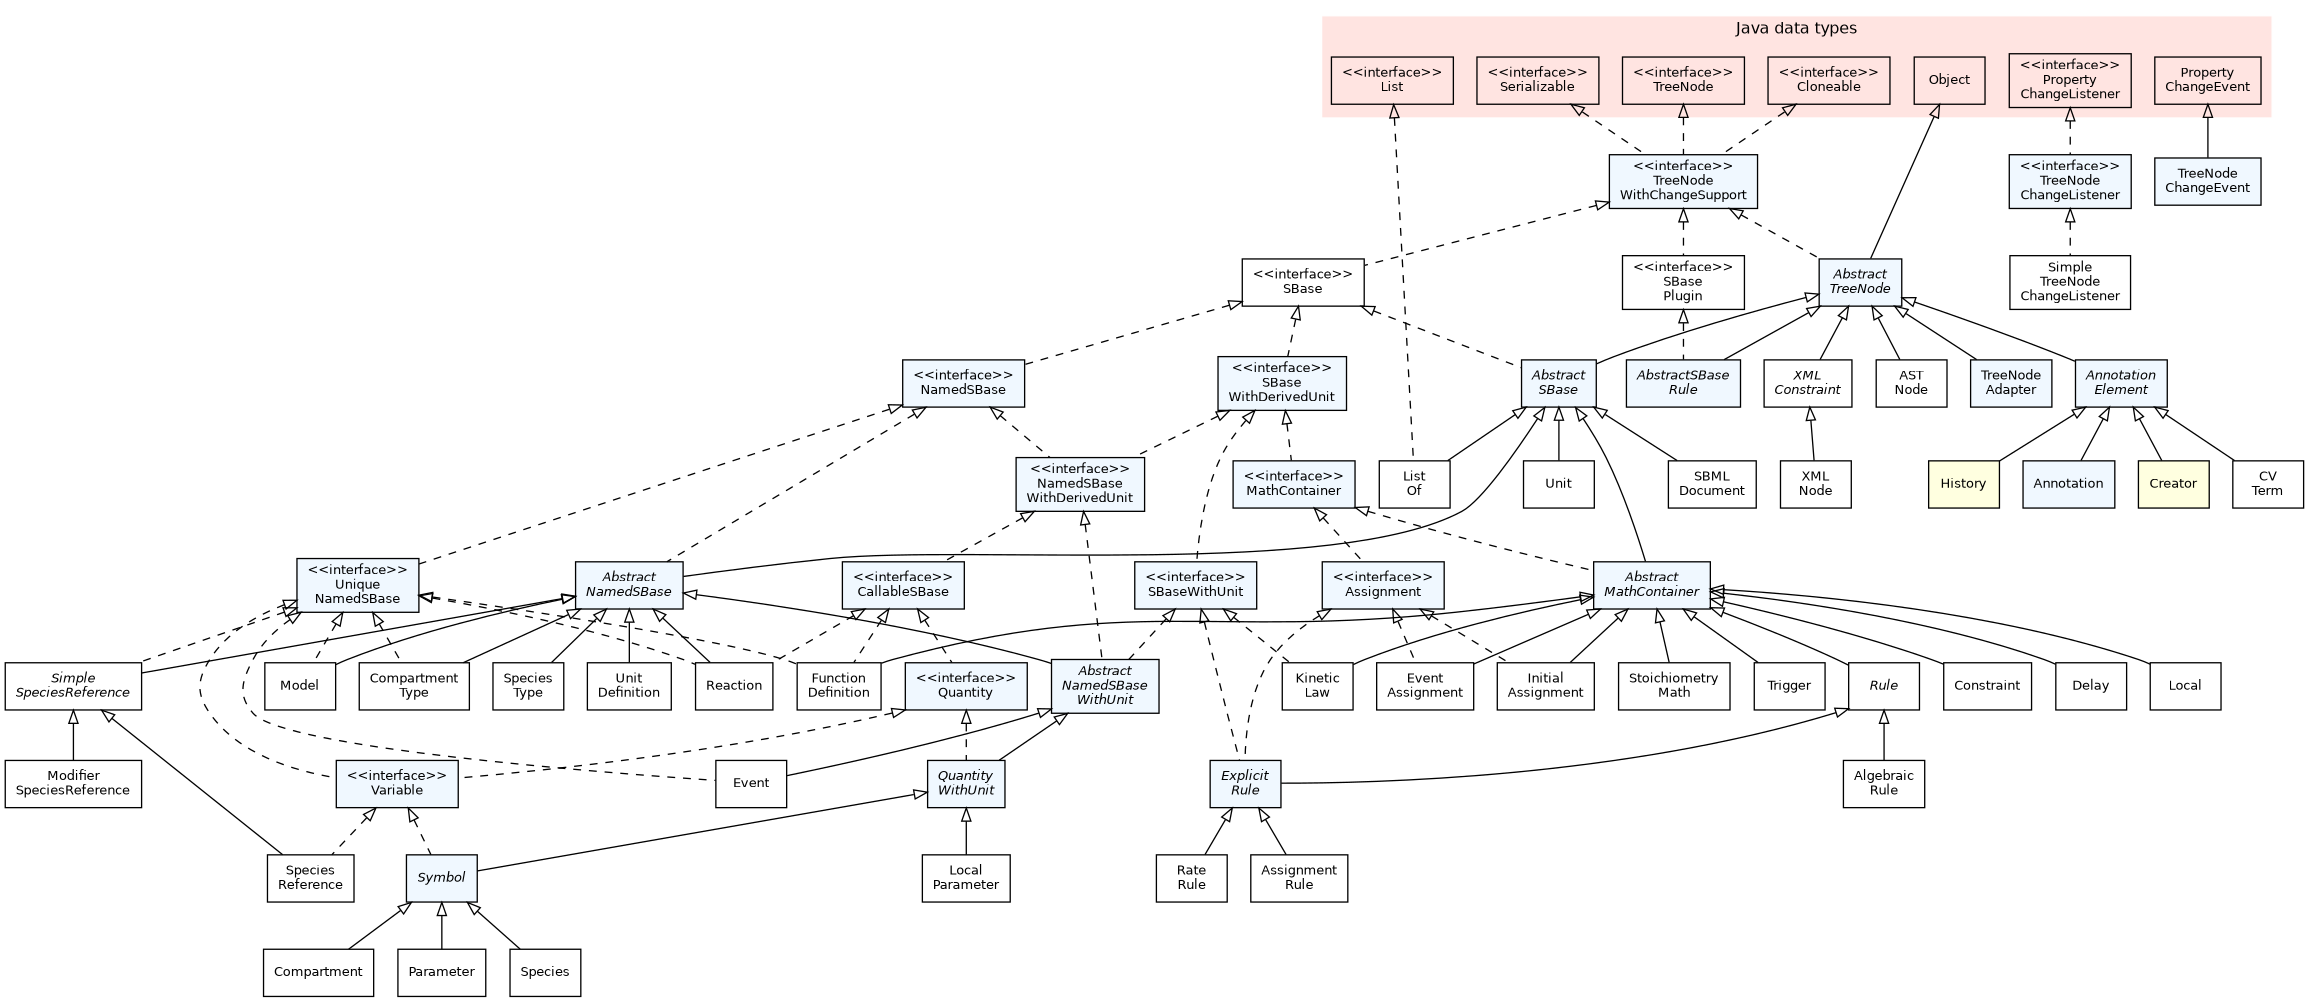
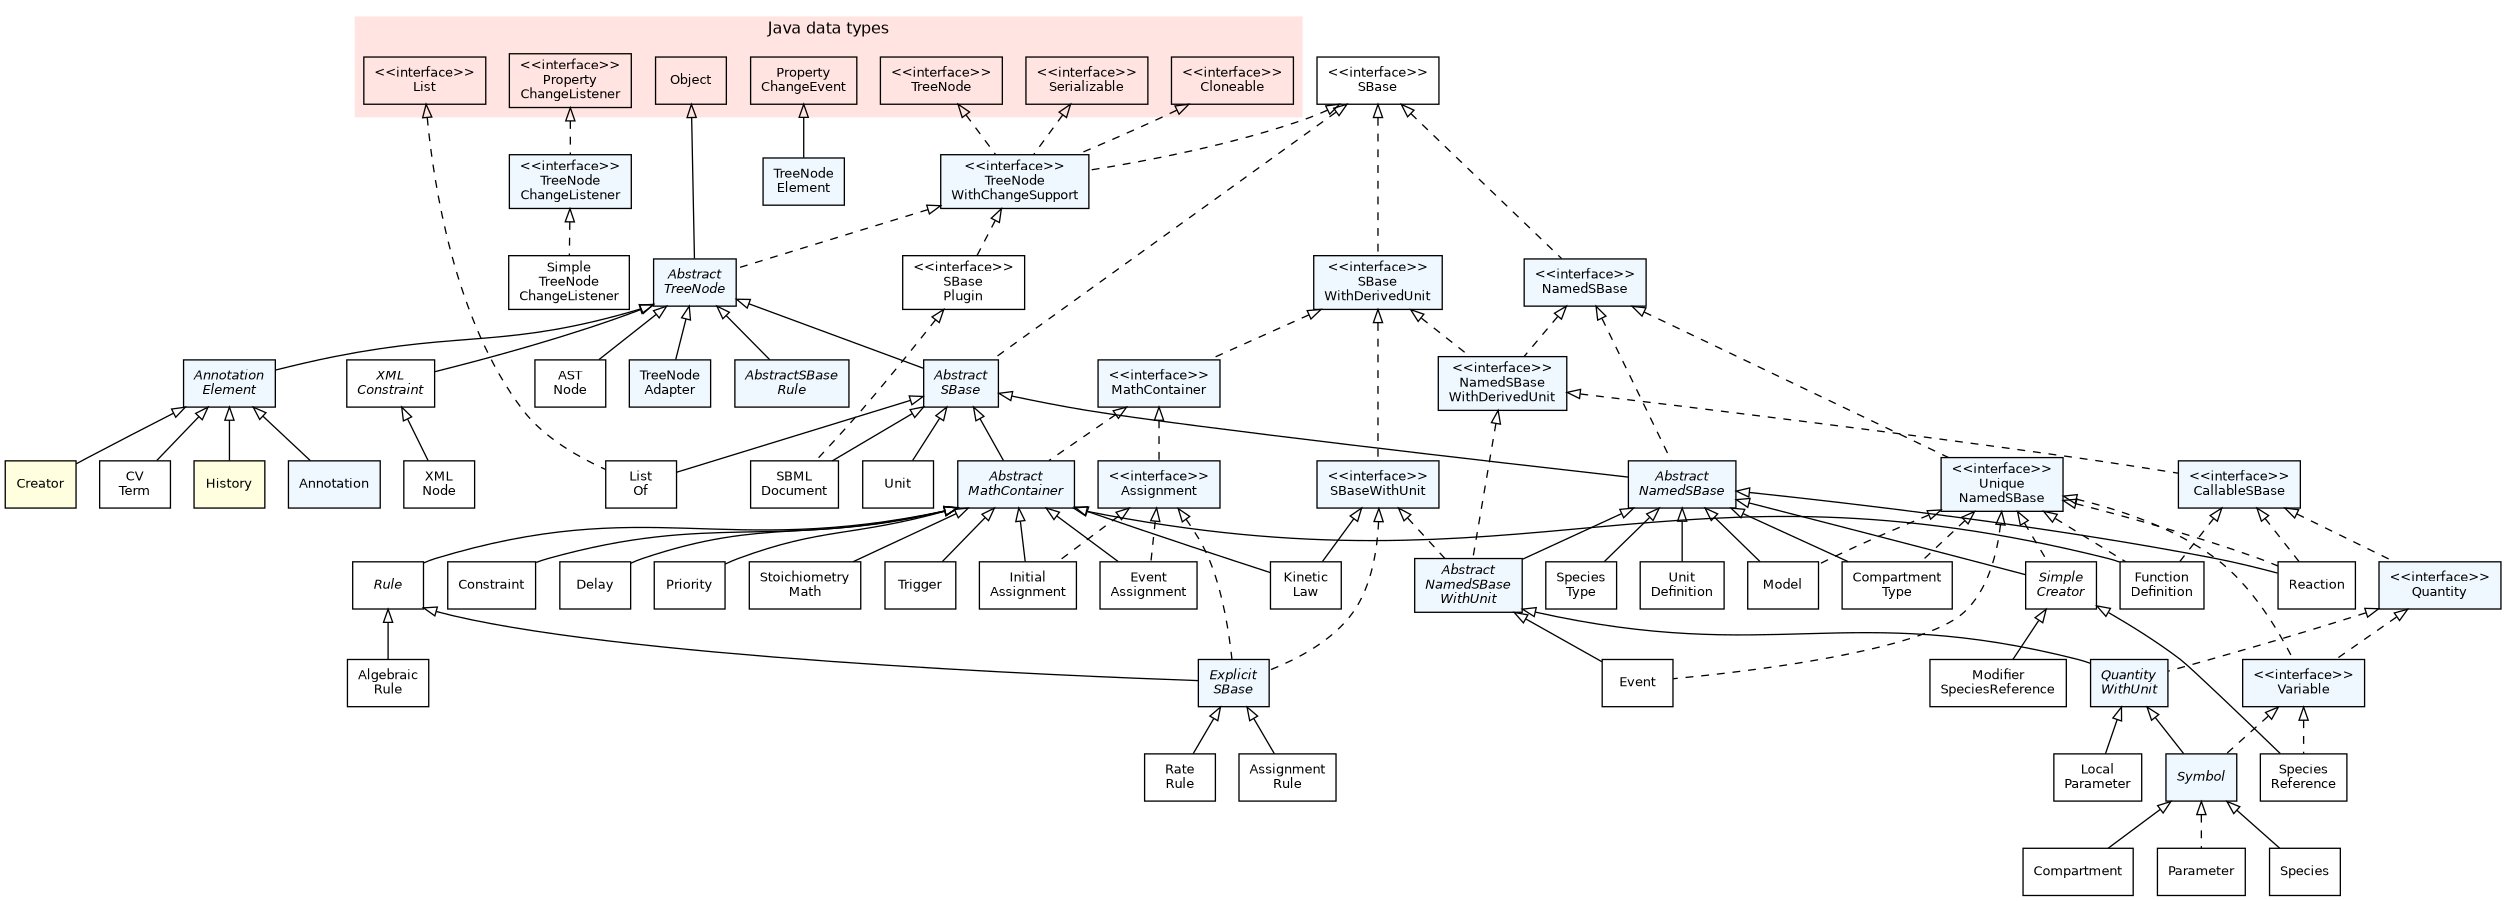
  strict digraph {
    nodesep=0.25
    ranksep=0.5
    node [fontname=Helvetica fontsize=10 shape=box]
    edge [arrowtail=empty dir=back fontname=Helvetica fontsize=10 labelfontname=Helvetica labelfontsize=10]
    n1 [label="<<interface>>\nCloneable"]
    n2 [label="<<interface>>\nList"]
    n3 [label="<<interface>>\nProperty\nChangeListener"]
    n4 [label="<<interface>>\nSerializable"]
    n5 [label="<<interface>>\nTreeNode"]
    n6 [label=Object]
    n7 [label="Property\nChangeEvent"]
    n8 [fillcolor="#F0F8FF" label="<<interface>>\nTreeNode\nWithChangeSupport" style=filled]
    n9 [label="List\nOf"]
    n10 [fillcolor="#F0F8FF" label="<<interface>>\nTreeNode\nChangeListener" style=filled]
    n11 [fillcolor="#F0F8FF" label=<<font face="Helvetica-Oblique">Abstract<br/>TreeNode</font>> style=filled]
-   n12 [fillcolor="#F0F8FF" label="TreeNode\nChangeEvent" style=filled]
+   n12 [fillcolor="#F0F8FF" label="TreeNode\nElement" style=filled]
    n13 [label="<<interface>>\nSBase"]
    n14 [label="<<interface>>\nSBase\nPlugin"]
    n15 [fillcolor="#FFFFE0" label="Simple\nTreeNode\nChangeListener"]
    n16 [fillcolor="#F0F8FF" label=<<font face="Helvetica-Oblique">Abstract<br/>SBase</font>> style=filled]
    n17 [fillcolor="#F0F8FF" label=<<font face="Helvetica-Oblique">AbstractSBase<br/>Rule</font>> style=filled]
    n18 [fillcolor="#F0F8FF" label=<<font face="Helvetica-Oblique">Annotation<br/>Element</font>> style=filled]
    n19 [label=<<font face="Helvetica-Oblique">XML<br/>Constraint</font>>]
    n20 [label="AST\nNode"]
    n21 [fillcolor="#F0F8FF" label="TreeNode\nAdapter" style=filled]
    n22 [fillcolor="#F0F8FF" label="<<interface>>\nAssignment" style=filled]
-   n23 [fillcolor="#F0F8FF" label=<<font face="Helvetica-Oblique">Explicit<br/>Rule</font>> style=filled]
+   n23 [fillcolor="#F0F8FF" label=<<font face="Helvetica-Oblique">Explicit<br/>SBase</font>> style=filled]
    n24 [label="Event\nAssignment"]
    n25 [label="Initial\nAssignment"]
    n26 [label="Assignment\nRule"]
    n27 [label="Rate\nRule"]
    n28 [fillcolor="#F0F8FF" label="<<interface>>\nCallableSBase" style=filled]
    n29 [fillcolor="#F0F8FF" label="<<interface>>\nQuantity" style=filled]
    n30 [label="Function\nDefinition"]
    n31 [label=Reaction]
    n32 [fillcolor="#F0F8FF" label="<<interface>>\nVariable" style=filled]
    n33 [fillcolor="#F0F8FF" label=<<font face="Helvetica-Oblique">Quantity<br/>WithUnit</font>> style=filled]
    n34 [fillcolor="#F0F8FF" label="<<interface>>\nMathContainer" style=filled]
    n35 [fillcolor="#F0F8FF" label=<<font face="Helvetica-Oblique">Abstract<br/>MathContainer</font>> style=filled]
    n36 [label="Kinetic\nLaw"]
    n37 [label=<<font face="Helvetica-Oblique">Rule</font>>]
    n38 [label=Constraint]
    n39 [label=Delay]
-   n40 [label=Local]
+   n40 [label=Priority]
    n41 [label="Stoichiometry\nMath"]
    n42 [label=Trigger]
    n43 [fillcolor="#F0F8FF" label="<<interface>>\nNamedSBase" style=filled]
    n44 [fillcolor="#F0F8FF" label="<<interface>>\nNamedSBase\nWithDerivedUnit" style=filled]
    n45 [fillcolor="#F0F8FF" label="<<interface>>\nUnique\nNamedSBase" style=filled]
    n46 [fillcolor="#F0F8FF" label=<<font face="Helvetica-Oblique">Abstract<br/>NamedSBase</font>> style=filled]
    n47 [fillcolor="#F0F8FF" label=<<font face="Helvetica-Oblique">Abstract<br/>NamedSBase<br/>WithUnit</font>> style=filled]
-   n48 [label=<<font face="Helvetica-Oblique">Simple<br/>SpeciesReference</font>>]
+   n48 [label=<<font face="Helvetica-Oblique">Simple<br/>Creator</font>>]
    n49 [label="Compartment\nType"]
    n50 [label=Event]
    n51 [label=Model]
    n52 [label="Species\nType"]
    n53 [label="Unit\nDefinition"]
    n54 [fillcolor="#F0F8FF" label=<<font face="Helvetica-Oblique">Symbol</font>> style=filled]
    n55 [label="Species\nReference"]
    n56 [label="Local\nParameter"]
    n57 [fillcolor="#F0F8FF" label="<<interface>>\nSBase\nWithDerivedUnit" style=filled]
    n58 [fillcolor="#F0F8FF" label="<<interface>>\nSBaseWithUnit" style=filled]
    n59 [label="SBML\nDocument"]
    n60 [label=Unit]
    n61 [label="Modifier\nSpeciesReference"]
    n62 [label=Compartment]
    n63 [label=Parameter]
    n64 [label=Species]
    n65 [label="Algebraic\nRule"]
    n66 [fillcolor="#F0F8FF" label=Annotation style=filled]
    n67 [fillcolor="#FFFFE0" label=Creator style=filled]
    n68 [label="CV\nTerm"]
    n69 [fillcolor="#FFFFE0" label=History style=filled]
    n70 [label="XML\nNode"]
    subgraph cluster_1 {
      color="#ffffff"
      fillcolor="#FFE4E1"
      fontname=Helvetica
      fontsize=12
      label="Java data types"
      labeljust=c
      labelloc=t
      style=filled
      n1
      n2
      n3
      n4
      n5
      n6
      n7
    }
    n1 -> n8 [style=dashed]
    n2 -> n9 [style=dashed]
    n3 -> n10 [style=dashed]
    n4 -> n8 [style=dashed]
    n5 -> n8 [style=dashed]
    n6 -> n11
    n7 -> n12
    n8 -> n11 [style=dashed]
-   n8 -> n13 [style=dashed]
+   n13 -> n8 [style=dashed]
    n8 -> n14 [style=dashed]
    n10 -> n15 [style=dashed]
    n11 -> n16
    n11 -> n17
    n11 -> n18
    n11 -> n19
    n11 -> n20
    n11 -> n21
    n13 -> n16 [style=dashed]
    n13 -> n43 [style=dashed]
    n13 -> n57 [style=dashed]
-   n14 -> n17 [style=dashed]
+   n14 -> n59 [style=dashed]
    n16 -> n9
    n16 -> n35
    n16 -> n46
    n16 -> n59
    n16 -> n60
    n18 -> n66
    n18 -> n67
    n18 -> n68
    n18 -> n69
    n19 -> n70
    n22 -> n23 [style=dashed]
    n22 -> n24 [style=dashed]
    n22 -> n25 [style=dashed]
    n23 -> n26
    n23 -> n27
    n28 -> n29 [style=dashed]
    n28 -> n30 [style=dashed]
    n28 -> n31 [style=dashed]
    n29 -> n32 [style=dashed]
    n29 -> n33 [style=dashed]
    n32 -> n54 [style=dashed]
    n32 -> n55 [style=dashed]
    n33 -> n54
    n33 -> n56
    n34 -> n22 [style=dashed]
    n34 -> n35 [style=dashed]
    n35 -> n24
    n35 -> n25
    n35 -> n30
    n35 -> n36
    n35 -> n37
    n35 -> n38
    n35 -> n39
    n35 -> n40
    n35 -> n41
    n35 -> n42
    n37 -> n23
    n37 -> n65
    n43 -> n44 [style=dashed]
    n43 -> n45 [style=dashed]
    n43 -> n46 [style=dashed]
    n44 -> n28 [style=dashed]
    n44 -> n47 [style=dashed]
    n45 -> n30 [style=dashed]
    n45 -> n31 [style=dashed]
    n45 -> n32 [style=dashed]
    n45 -> n48 [style=dashed]
    n45 -> n49 [style=dashed]
    n45 -> n50 [style=dashed]
    n45 -> n51 [style=dashed]
    n46 -> n31
    n46 -> n47
    n46 -> n48
    n46 -> n49
    n46 -> n51
    n46 -> n52
    n46 -> n53
    n47 -> n33
    n47 -> n50
    n48 -> n55
    n48 -> n61
    n54 -> n62
-   n54 -> n63
+   n54 -> n63 [style=dashed]
    n54 -> n64
    n57 -> n34 [style=dashed]
    n57 -> n44 [style=dashed]
    n57 -> n58 [style=dashed]
    n58 -> n23 [style=dashed]
-   n58 -> n36 [style=dashed]
+   n58 -> n36 [style=solid]
    n58 -> n47 [style=dashed]
  }
